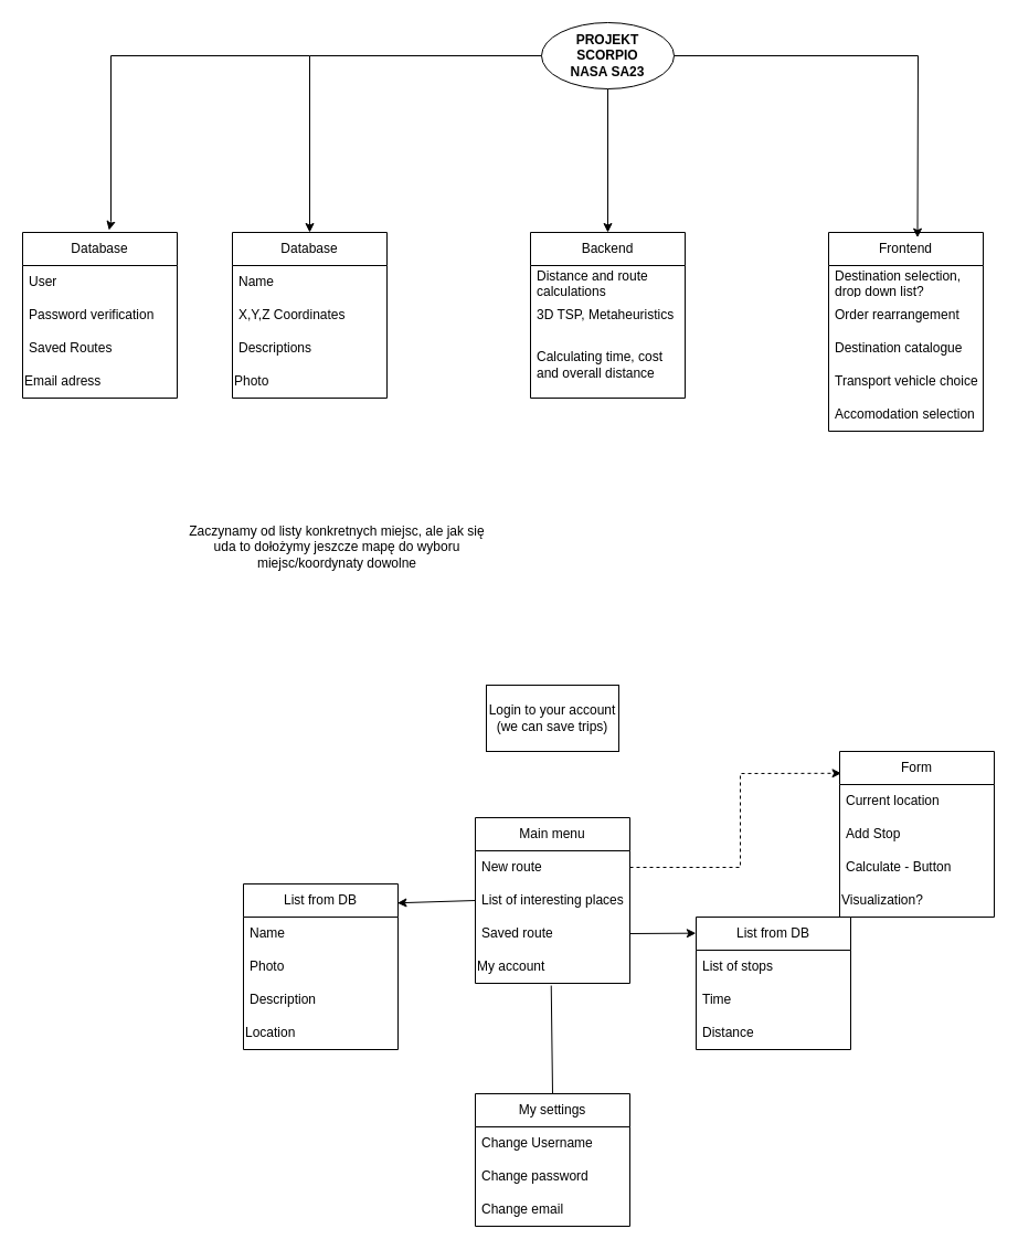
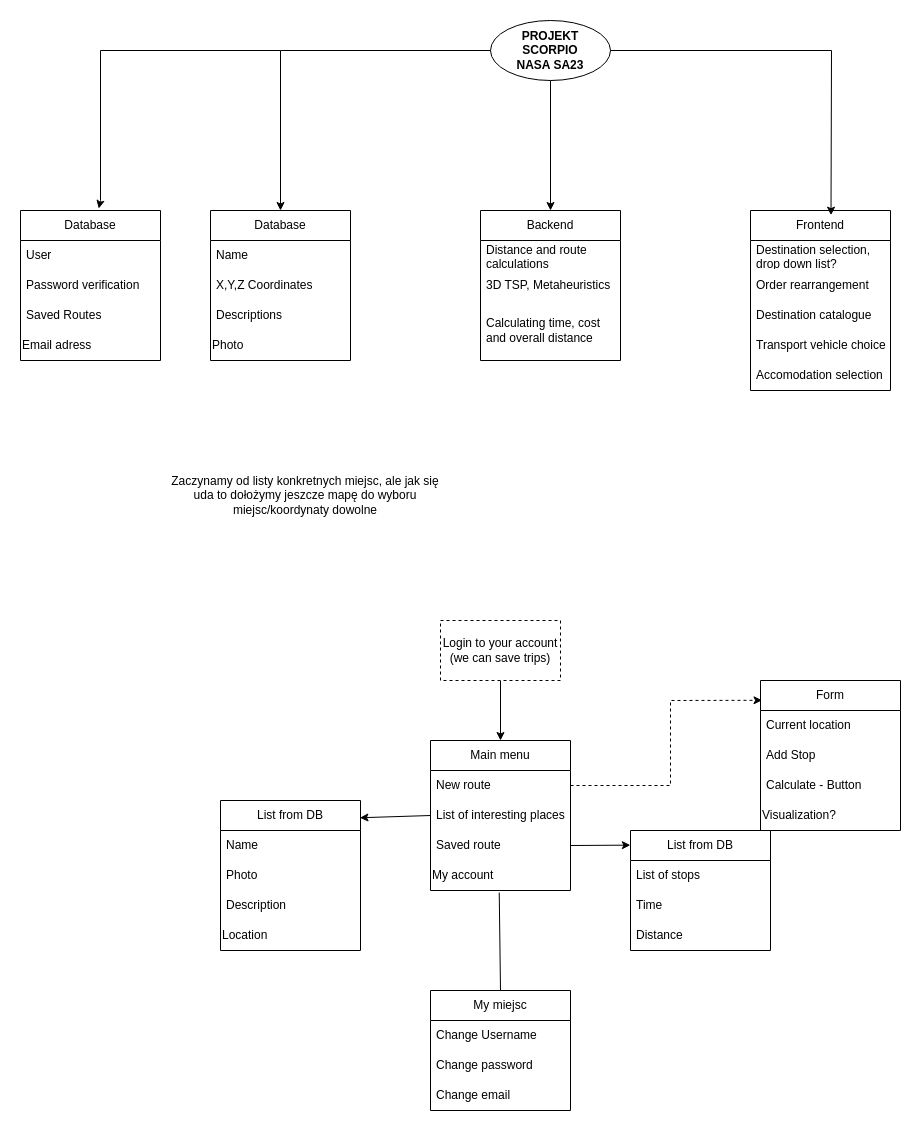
  <mxCell id="0" />
  <mxCell id="1" parent="0" />
  <mxCell id="2" value="PROJEKT&lt;br&gt;SCORPIO&lt;br&gt;NASA SA23" style="ellipse;whiteSpace=wrap;html=1;fontStyle=1;" parent="1" vertex="1"><mxGeometry x="490" y="20" width="120" height="60" as="geometry" /></mxCell>
  <mxCell id="3" value="Database" style="swimlane;fontStyle=0;childLayout=stackLayout;horizontal=1;startSize=30;horizontalStack=0;resizeParent=1;resizeParentMax=0;resizeLast=0;collapsible=1;marginBottom=0;whiteSpace=wrap;html=1;" vertex="1" parent="1"><mxGeometry x="210" y="210" width="140" height="150" as="geometry" /></mxCell>
  <mxCell id="4" value="Name" style="text;strokeColor=none;fillColor=none;align=left;verticalAlign=middle;spacingLeft=4;spacingRight=4;overflow=hidden;points=[[0,0.5],[1,0.5]];portConstraint=eastwest;rotatable=0;whiteSpace=wrap;html=1;" vertex="1" parent="3"><mxGeometry y="30" width="140" height="30" as="geometry" /></mxCell>
  <mxCell id="5" value="&lt;div&gt;X,Y,Z Coordinates&lt;/div&gt;" style="text;strokeColor=none;fillColor=none;align=left;verticalAlign=middle;spacingLeft=4;spacingRight=4;overflow=hidden;points=[[0,0.5],[1,0.5]];portConstraint=eastwest;rotatable=0;whiteSpace=wrap;html=1;" vertex="1" parent="3"><mxGeometry y="60" width="140" height="30" as="geometry" /></mxCell>
  <mxCell id="6" value="Descriptions" style="text;strokeColor=none;fillColor=none;align=left;verticalAlign=middle;spacingLeft=4;spacingRight=4;overflow=hidden;points=[[0,0.5],[1,0.5]];portConstraint=eastwest;rotatable=0;whiteSpace=wrap;html=1;" vertex="1" parent="3"><mxGeometry y="90" width="140" height="30" as="geometry" /></mxCell>
  <mxCell id="7" value="Photo" style="text;html=1;strokeColor=none;fillColor=none;align=left;verticalAlign=middle;whiteSpace=wrap;rounded=0;" vertex="1" parent="3"><mxGeometry y="120" width="140" height="30" as="geometry" /></mxCell>
  <mxCell id="8" value="Backend" style="swimlane;fontStyle=0;childLayout=stackLayout;horizontal=1;startSize=30;horizontalStack=0;resizeParent=1;resizeParentMax=0;resizeLast=0;collapsible=1;marginBottom=0;whiteSpace=wrap;html=1;" vertex="1" parent="1"><mxGeometry x="480" y="210" width="140" height="150" as="geometry" /></mxCell>
  <mxCell id="9" value="&lt;div&gt;Distance and route calculations&lt;/div&gt;" style="text;strokeColor=none;fillColor=none;align=left;verticalAlign=middle;spacingLeft=4;spacingRight=4;overflow=hidden;points=[[0,0.5],[1,0.5]];portConstraint=eastwest;rotatable=0;whiteSpace=wrap;html=1;" vertex="1" parent="8"><mxGeometry y="30" width="140" height="30" as="geometry" /></mxCell>
  <mxCell id="10" value="3D TSP, Metaheuristics" style="text;strokeColor=none;fillColor=none;align=left;verticalAlign=middle;spacingLeft=4;spacingRight=4;overflow=hidden;points=[[0,0.5],[1,0.5]];portConstraint=eastwest;rotatable=0;whiteSpace=wrap;html=1;" vertex="1" parent="8"><mxGeometry y="60" width="140" height="30" as="geometry" /></mxCell>
  <mxCell id="11" value="Calculating time, cost and overall distance" style="text;strokeColor=none;fillColor=none;align=left;verticalAlign=middle;spacingLeft=4;spacingRight=4;overflow=hidden;points=[[0,0.5],[1,0.5]];portConstraint=eastwest;rotatable=0;whiteSpace=wrap;html=1;" vertex="1" parent="8"><mxGeometry y="90" width="140" height="60" as="geometry" /></mxCell>
  <mxCell id="12" value="Frontend" style="swimlane;fontStyle=0;childLayout=stackLayout;horizontal=1;startSize=30;horizontalStack=0;resizeParent=1;resizeParentMax=0;resizeLast=0;collapsible=1;marginBottom=0;whiteSpace=wrap;html=1;" vertex="1" parent="1"><mxGeometry x="750" y="210" width="140" height="180" as="geometry" /></mxCell>
  <mxCell id="13" value="Destination selection, drop down list?" style="text;strokeColor=none;fillColor=none;align=left;verticalAlign=middle;spacingLeft=4;spacingRight=4;overflow=hidden;points=[[0,0.5],[1,0.5]];portConstraint=eastwest;rotatable=0;whiteSpace=wrap;html=1;" vertex="1" parent="12"><mxGeometry y="30" width="140" height="30" as="geometry" /></mxCell>
  <mxCell id="14" value="Order rearrangement" style="text;strokeColor=none;fillColor=none;align=left;verticalAlign=middle;spacingLeft=4;spacingRight=4;overflow=hidden;points=[[0,0.5],[1,0.5]];portConstraint=eastwest;rotatable=0;whiteSpace=wrap;html=1;" vertex="1" parent="12"><mxGeometry y="60" width="140" height="30" as="geometry" /></mxCell>
  <mxCell id="15" value="Destination catalogue" style="text;strokeColor=none;fillColor=none;align=left;verticalAlign=middle;spacingLeft=4;spacingRight=4;overflow=hidden;points=[[0,0.5],[1,0.5]];portConstraint=eastwest;rotatable=0;whiteSpace=wrap;html=1;" vertex="1" parent="12"><mxGeometry y="90" width="140" height="30" as="geometry" /></mxCell>
  <mxCell id="16" value="&lt;div&gt;Transport vehicle choice&lt;/div&gt;" style="text;strokeColor=none;fillColor=none;align=left;verticalAlign=middle;spacingLeft=4;spacingRight=4;overflow=hidden;points=[[0,0.5],[1,0.5]];portConstraint=eastwest;rotatable=0;whiteSpace=wrap;html=1;" vertex="1" parent="12"><mxGeometry y="120" width="140" height="30" as="geometry" /></mxCell>
  <mxCell id="17" value="Accomodation selection" style="text;strokeColor=none;fillColor=none;align=left;verticalAlign=middle;spacingLeft=4;spacingRight=4;overflow=hidden;points=[[0,0.5],[1,0.5]];portConstraint=eastwest;rotatable=0;whiteSpace=wrap;html=1;" vertex="1" parent="12"><mxGeometry y="150" width="140" height="30" as="geometry" /></mxCell>
  <mxCell id="18" value="" style="endArrow=classic;html=1;rounded=0;exitX=0.5;exitY=1;exitDx=0;exitDy=0;" edge="1" parent="1" source="2"><mxGeometry width="50" height="50" relative="1" as="geometry"><mxPoint x="510" y="310" as="sourcePoint" /><mxPoint x="550" y="210" as="targetPoint" /></mxGeometry></mxCell>
  <mxCell id="19" value="" style="endArrow=classic;html=1;rounded=0;exitX=0;exitY=0.5;exitDx=0;exitDy=0;entryX=0.5;entryY=0;entryDx=0;entryDy=0;" edge="1" parent="1" source="2" target="3"><mxGeometry width="50" height="50" relative="1" as="geometry"><mxPoint x="510" y="310" as="sourcePoint" /><mxPoint x="560" y="260" as="targetPoint" /><Array as="points"><mxPoint x="280" y="50" /></Array></mxGeometry></mxCell>
  <mxCell id="20" value="" style="endArrow=classic;html=1;rounded=0;exitX=1;exitY=0.5;exitDx=0;exitDy=0;entryX=0.575;entryY=0.026;entryDx=0;entryDy=0;entryPerimeter=0;" edge="1" parent="1" source="2" target="12"><mxGeometry width="50" height="50" relative="1" as="geometry"><mxPoint x="510" y="310" as="sourcePoint" /><mxPoint x="560" y="260" as="targetPoint" /><Array as="points"><mxPoint x="831" y="50" /></Array></mxGeometry></mxCell>
  <mxCell id="21" value="Zaczynamy od listy konkretnych miejsc, ale jak się uda to dołożymy jeszcze mapę do wyboru miejsc/koordynaty dowolne" style="text;html=1;strokeColor=none;fillColor=none;align=center;verticalAlign=middle;whiteSpace=wrap;rounded=0;" vertex="1" parent="1"><mxGeometry x="170" y="430" width="270" height="130" as="geometry" /></mxCell>
- <mxCell id="23" value="Login to your account (we can save trips)" style="rounded=0;whiteSpace=wrap;html=1;" vertex="1" parent="1"><mxGeometry x="440" y="620" width="120" height="60" as="geometry" /></mxCell>
+ <mxCell id="22" value="" style="edgeStyle=orthogonalEdgeStyle;rounded=0;orthogonalLoop=1;jettySize=auto;html=1;entryX=0.5;entryY=0;entryDx=0;entryDy=0;" edge="1" parent="1" source="23" target="24"><mxGeometry relative="1" as="geometry"><mxPoint x="500" y="780" as="targetPoint" /></mxGeometry></mxCell>
+ <mxCell id="23" value="Login to your account (we can save trips)" style="rounded=0;whiteSpace=wrap;html=1;dashed=1;" vertex="1" parent="1"><mxGeometry x="440" y="620" width="120" height="60" as="geometry" /></mxCell>
  <mxCell id="24" value="Main menu" style="swimlane;fontStyle=0;childLayout=stackLayout;horizontal=1;startSize=30;horizontalStack=0;resizeParent=1;resizeParentMax=0;resizeLast=0;collapsible=1;marginBottom=0;whiteSpace=wrap;html=1;" vertex="1" parent="1"><mxGeometry x="430" y="740" width="140" height="150" as="geometry" /></mxCell>
  <mxCell id="25" value="New route" style="text;strokeColor=none;fillColor=none;align=left;verticalAlign=middle;spacingLeft=4;spacingRight=4;overflow=hidden;points=[[0,0.5],[1,0.5]];portConstraint=eastwest;rotatable=0;whiteSpace=wrap;html=1;" vertex="1" parent="24"><mxGeometry y="30" width="140" height="30" as="geometry" /></mxCell>
  <mxCell id="26" value="List of interesting places" style="text;strokeColor=none;fillColor=none;align=left;verticalAlign=middle;spacingLeft=4;spacingRight=4;overflow=hidden;points=[[0,0.5],[1,0.5]];portConstraint=eastwest;rotatable=0;whiteSpace=wrap;html=1;" vertex="1" parent="24"><mxGeometry y="60" width="140" height="30" as="geometry" /></mxCell>
  <mxCell id="27" value="Saved route" style="text;strokeColor=none;fillColor=none;align=left;verticalAlign=middle;spacingLeft=4;spacingRight=4;overflow=hidden;points=[[0,0.5],[1,0.5]];portConstraint=eastwest;rotatable=0;whiteSpace=wrap;html=1;" vertex="1" parent="24"><mxGeometry y="90" width="140" height="30" as="geometry" /></mxCell>
  <mxCell id="28" value="My account" style="text;html=1;align=left;verticalAlign=middle;resizable=0;points=[];autosize=1;strokeColor=none;fillColor=none;" vertex="1" parent="24"><mxGeometry y="120" width="140" height="30" as="geometry" /></mxCell>
  <mxCell id="29" value="" style="endArrow=classic;html=1;rounded=0;exitX=1;exitY=0.5;exitDx=0;exitDy=0;entryX=0.011;entryY=0.132;entryDx=0;entryDy=0;entryPerimeter=0;dashed=1;" edge="1" parent="1" source="25" target="36"><mxGeometry width="50" height="50" relative="1" as="geometry"><mxPoint x="510" y="920" as="sourcePoint" /><mxPoint x="640" y="785" as="targetPoint" /><Array as="points"><mxPoint x="670" y="785" /><mxPoint x="670" y="700" /></Array></mxGeometry></mxCell>
  <mxCell id="30" value="" style="endArrow=classic;html=1;rounded=0;exitX=0;exitY=0.5;exitDx=0;exitDy=0;entryX=0.996;entryY=0.115;entryDx=0;entryDy=0;entryPerimeter=0;" edge="1" parent="1" source="26" target="31"><mxGeometry width="50" height="50" relative="1" as="geometry"><mxPoint x="510" y="920" as="sourcePoint" /><mxPoint x="360" y="815" as="targetPoint" /></mxGeometry></mxCell>
  <mxCell id="31" value="List from DB" style="swimlane;fontStyle=0;childLayout=stackLayout;horizontal=1;startSize=30;horizontalStack=0;resizeParent=1;resizeParentMax=0;resizeLast=0;collapsible=1;marginBottom=0;whiteSpace=wrap;html=1;" vertex="1" parent="1"><mxGeometry x="220" y="800" width="140" height="150" as="geometry" /></mxCell>
  <mxCell id="32" value="Name" style="text;strokeColor=none;fillColor=none;align=left;verticalAlign=middle;spacingLeft=4;spacingRight=4;overflow=hidden;points=[[0,0.5],[1,0.5]];portConstraint=eastwest;rotatable=0;whiteSpace=wrap;html=1;" vertex="1" parent="31"><mxGeometry y="30" width="140" height="30" as="geometry" /></mxCell>
  <mxCell id="33" value="Photo" style="text;strokeColor=none;fillColor=none;align=left;verticalAlign=middle;spacingLeft=4;spacingRight=4;overflow=hidden;points=[[0,0.5],[1,0.5]];portConstraint=eastwest;rotatable=0;whiteSpace=wrap;html=1;" vertex="1" parent="31"><mxGeometry y="60" width="140" height="30" as="geometry" /></mxCell>
  <mxCell id="34" value="Description" style="text;strokeColor=none;fillColor=none;align=left;verticalAlign=middle;spacingLeft=4;spacingRight=4;overflow=hidden;points=[[0,0.5],[1,0.5]];portConstraint=eastwest;rotatable=0;whiteSpace=wrap;html=1;" vertex="1" parent="31"><mxGeometry y="90" width="140" height="30" as="geometry" /></mxCell>
  <mxCell id="35" value="Location" style="text;html=1;strokeColor=none;fillColor=none;align=left;verticalAlign=middle;whiteSpace=wrap;rounded=0;" vertex="1" parent="31"><mxGeometry y="120" width="140" height="30" as="geometry" /></mxCell>
  <mxCell id="36" value="Form" style="swimlane;fontStyle=0;childLayout=stackLayout;horizontal=1;startSize=30;horizontalStack=0;resizeParent=1;resizeParentMax=0;resizeLast=0;collapsible=1;marginBottom=0;whiteSpace=wrap;html=1;" vertex="1" parent="1"><mxGeometry x="760" y="680" width="140" height="150" as="geometry" /></mxCell>
  <mxCell id="37" value="Current location" style="text;strokeColor=none;fillColor=none;align=left;verticalAlign=middle;spacingLeft=4;spacingRight=4;overflow=hidden;points=[[0,0.5],[1,0.5]];portConstraint=eastwest;rotatable=0;whiteSpace=wrap;html=1;" vertex="1" parent="36"><mxGeometry y="30" width="140" height="30" as="geometry" /></mxCell>
  <mxCell id="38" value="Add Stop" style="text;strokeColor=none;fillColor=none;align=left;verticalAlign=middle;spacingLeft=4;spacingRight=4;overflow=hidden;points=[[0,0.5],[1,0.5]];portConstraint=eastwest;rotatable=0;whiteSpace=wrap;html=1;" vertex="1" parent="36"><mxGeometry y="60" width="140" height="30" as="geometry" /></mxCell>
  <mxCell id="39" value="Calculate - Button" style="text;strokeColor=none;fillColor=none;align=left;verticalAlign=middle;spacingLeft=4;spacingRight=4;overflow=hidden;points=[[0,0.5],[1,0.5]];portConstraint=eastwest;rotatable=0;whiteSpace=wrap;html=1;" vertex="1" parent="36"><mxGeometry y="90" width="140" height="30" as="geometry" /></mxCell>
  <mxCell id="40" value="Visualization?" style="text;html=1;strokeColor=none;fillColor=none;align=left;verticalAlign=middle;whiteSpace=wrap;rounded=0;" vertex="1" parent="36"><mxGeometry y="120" width="140" height="30" as="geometry" /></mxCell>
  <mxCell id="41" value="Database" style="swimlane;fontStyle=0;childLayout=stackLayout;horizontal=1;startSize=30;horizontalStack=0;resizeParent=1;resizeParentMax=0;resizeLast=0;collapsible=1;marginBottom=0;whiteSpace=wrap;html=1;" vertex="1" parent="1"><mxGeometry x="20" y="210" width="140" height="150" as="geometry" /></mxCell>
  <mxCell id="42" value="User" style="text;strokeColor=none;fillColor=none;align=left;verticalAlign=middle;spacingLeft=4;spacingRight=4;overflow=hidden;points=[[0,0.5],[1,0.5]];portConstraint=eastwest;rotatable=0;whiteSpace=wrap;html=1;" vertex="1" parent="41"><mxGeometry y="30" width="140" height="30" as="geometry" /></mxCell>
  <mxCell id="43" value="Password verification" style="text;strokeColor=none;fillColor=none;align=left;verticalAlign=middle;spacingLeft=4;spacingRight=4;overflow=hidden;points=[[0,0.5],[1,0.5]];portConstraint=eastwest;rotatable=0;whiteSpace=wrap;html=1;" vertex="1" parent="41"><mxGeometry y="60" width="140" height="30" as="geometry" /></mxCell>
  <mxCell id="44" value="Saved Routes" style="text;strokeColor=none;fillColor=none;align=left;verticalAlign=middle;spacingLeft=4;spacingRight=4;overflow=hidden;points=[[0,0.5],[1,0.5]];portConstraint=eastwest;rotatable=0;whiteSpace=wrap;html=1;" vertex="1" parent="41"><mxGeometry y="90" width="140" height="30" as="geometry" /></mxCell>
  <mxCell id="45" value="Email adress" style="text;html=1;strokeColor=none;fillColor=none;align=left;verticalAlign=middle;whiteSpace=wrap;rounded=0;" vertex="1" parent="41"><mxGeometry y="120" width="140" height="30" as="geometry" /></mxCell>
  <mxCell id="46" value="" style="endArrow=classic;html=1;rounded=0;entryX=0.559;entryY=-0.013;entryDx=0;entryDy=0;entryPerimeter=0;" edge="1" parent="1" target="41"><mxGeometry width="50" height="50" relative="1" as="geometry"><mxPoint x="280" y="50" as="sourcePoint" /><mxPoint x="20" y="220" as="targetPoint" /><Array as="points"><mxPoint x="100" y="50" /><mxPoint x="100" y="200" /></Array></mxGeometry></mxCell>
  <mxCell id="47" value="" style="endArrow=classic;html=1;rounded=0;exitX=1;exitY=0.5;exitDx=0;exitDy=0;entryX=-0.001;entryY=0.122;entryDx=0;entryDy=0;entryPerimeter=0;" edge="1" parent="1" source="27" target="48"><mxGeometry width="50" height="50" relative="1" as="geometry"><mxPoint x="380" y="910" as="sourcePoint" /><mxPoint x="630" y="840" as="targetPoint" /></mxGeometry></mxCell>
  <mxCell id="48" value="List from DB" style="swimlane;fontStyle=0;childLayout=stackLayout;horizontal=1;startSize=30;horizontalStack=0;resizeParent=1;resizeParentMax=0;resizeLast=0;collapsible=1;marginBottom=0;whiteSpace=wrap;html=1;" vertex="1" parent="1"><mxGeometry x="630" y="830" width="140" height="120" as="geometry" /></mxCell>
  <mxCell id="49" value="List of stops" style="text;strokeColor=none;fillColor=none;align=left;verticalAlign=middle;spacingLeft=4;spacingRight=4;overflow=hidden;points=[[0,0.5],[1,0.5]];portConstraint=eastwest;rotatable=0;whiteSpace=wrap;html=1;" vertex="1" parent="48"><mxGeometry y="30" width="140" height="30" as="geometry" /></mxCell>
  <mxCell id="50" value="Time" style="text;strokeColor=none;fillColor=none;align=left;verticalAlign=middle;spacingLeft=4;spacingRight=4;overflow=hidden;points=[[0,0.5],[1,0.5]];portConstraint=eastwest;rotatable=0;whiteSpace=wrap;html=1;" vertex="1" parent="48"><mxGeometry y="60" width="140" height="30" as="geometry" /></mxCell>
  <mxCell id="51" value="Distance" style="text;strokeColor=none;fillColor=none;align=left;verticalAlign=middle;spacingLeft=4;spacingRight=4;overflow=hidden;points=[[0,0.5],[1,0.5]];portConstraint=eastwest;rotatable=0;whiteSpace=wrap;html=1;" vertex="1" parent="48"><mxGeometry y="90" width="140" height="30" as="geometry" /></mxCell>
  <mxCell id="52" value="" style="endArrow=none;html=1;rounded=0;exitX=0.491;exitY=1.069;exitDx=0;exitDy=0;exitPerimeter=0;entryX=0.5;entryY=0;entryDx=0;entryDy=0;" edge="1" parent="1" source="28" target="53"><mxGeometry width="50" height="50" relative="1" as="geometry"><mxPoint x="380" y="910" as="sourcePoint" /><mxPoint x="500" y="1000" as="targetPoint" /></mxGeometry></mxCell>
- <mxCell id="53" value="My settings" style="swimlane;fontStyle=0;childLayout=stackLayout;horizontal=1;startSize=30;horizontalStack=0;resizeParent=1;resizeParentMax=0;resizeLast=0;collapsible=1;marginBottom=0;whiteSpace=wrap;html=1;" vertex="1" parent="1"><mxGeometry x="430" y="990" width="140" height="120" as="geometry" /></mxCell>
+ <mxCell id="53" value="My miejsc" style="swimlane;fontStyle=0;childLayout=stackLayout;horizontal=1;startSize=30;horizontalStack=0;resizeParent=1;resizeParentMax=0;resizeLast=0;collapsible=1;marginBottom=0;whiteSpace=wrap;html=1;" vertex="1" parent="1"><mxGeometry x="430" y="990" width="140" height="120" as="geometry" /></mxCell>
  <mxCell id="54" value="Change Username" style="text;strokeColor=none;fillColor=none;align=left;verticalAlign=middle;spacingLeft=4;spacingRight=4;overflow=hidden;points=[[0,0.5],[1,0.5]];portConstraint=eastwest;rotatable=0;whiteSpace=wrap;html=1;" vertex="1" parent="53"><mxGeometry y="30" width="140" height="30" as="geometry" /></mxCell>
  <mxCell id="55" value="Change password" style="text;strokeColor=none;fillColor=none;align=left;verticalAlign=middle;spacingLeft=4;spacingRight=4;overflow=hidden;points=[[0,0.5],[1,0.5]];portConstraint=eastwest;rotatable=0;whiteSpace=wrap;html=1;" vertex="1" parent="53"><mxGeometry y="60" width="140" height="30" as="geometry" /></mxCell>
  <mxCell id="56" value="Change email" style="text;strokeColor=none;fillColor=none;align=left;verticalAlign=middle;spacingLeft=4;spacingRight=4;overflow=hidden;points=[[0,0.5],[1,0.5]];portConstraint=eastwest;rotatable=0;whiteSpace=wrap;html=1;" vertex="1" parent="53"><mxGeometry y="90" width="140" height="30" as="geometry" /></mxCell>
